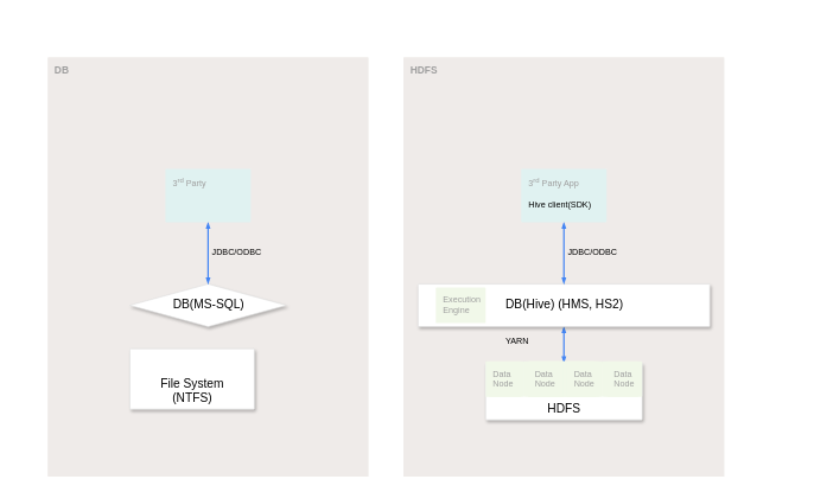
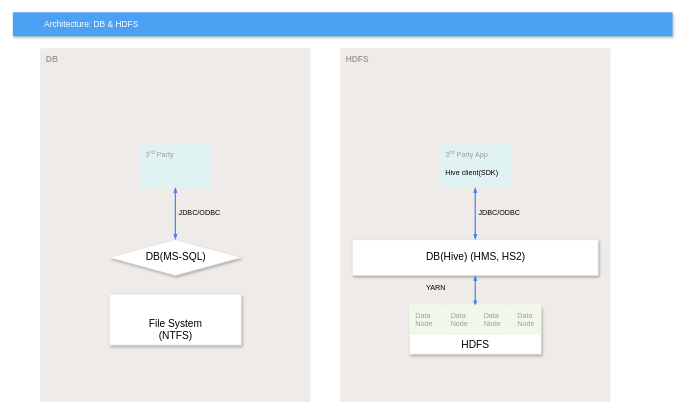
  <mxCell id="0" />
  <mxCell id="1" parent="0" />
+ <mxCell id="2" value="Architecture: DB &amp;amp; HDFS" style="fillColor=#4DA1F5;strokeColor=none;shadow=1;gradientColor=none;fontSize=14;align=left;spacingLeft=50;fontColor=#ffffff;html=1;" parent="1" vertex="1"><mxGeometry x="20.5" y="20" width="1100" height="40" as="geometry" /></mxCell>
  <mxCell id="3" value="&lt;font style=&quot;font-size: 14px&quot;&gt;&lt;b&gt;DB&lt;/b&gt;&lt;/font&gt;" style="rounded=1;absoluteArcSize=1;arcSize=2;html=1;strokeColor=none;gradientColor=none;shadow=0;dashed=0;strokeColor=none;fontSize=12;fontColor=#9E9E9E;align=left;verticalAlign=top;spacing=10;spacingTop=-4;fillColor=#EFEBE9;whiteSpace=wrap;" parent="1" vertex="1"><mxGeometry x="66" y="80" width="451" height="590" as="geometry" /></mxCell>
  <mxCell id="4" value="DB(MS-SQL)" style="rhombus;strokeColor=#dddddd;fillColor=#ffffff;shadow=1;strokeWidth=1;absoluteArcSize=1;arcSize=2;fontSize=17;fontColor=#000000;align=center;html=1;" parent="1" vertex="1"><mxGeometry x="181.5" y="399" width="220" height="60" as="geometry" /></mxCell>
- <mxCell id="5" value="&lt;font style=&quot;font-size: 17px&quot; color=&quot;#000000&quot;&gt;File System&lt;br&gt;(NTFS)&lt;/font&gt;" style="strokeColor=#dddddd;fillColor=#ffffff;shadow=1;strokeWidth=1;rounded=1;absoluteArcSize=1;arcSize=2;labelPosition=center;verticalLabelPosition=middle;align=center;verticalAlign=bottom;spacingLeft=0;fontColor=#999999;fontSize=12;whiteSpace=wrap;spacingBottom=2;html=1;" parent="1" vertex="1"><mxGeometry x="181.5" y="490" width="175" height="85" as="geometry" /></mxCell>
+ <mxCell id="5" value="&lt;font style=&quot;font-size: 17px&quot; color=&quot;#000000&quot;&gt;File System&lt;br&gt;(NTFS)&lt;/font&gt;" style="strokeColor=#dddddd;fillColor=#ffffff;shadow=1;strokeWidth=1;rounded=1;absoluteArcSize=1;arcSize=2;labelPosition=center;verticalLabelPosition=middle;align=center;verticalAlign=bottom;spacingLeft=0;fontColor=#999999;fontSize=12;whiteSpace=wrap;spacingBottom=2;html=1;" parent="1" vertex="1"><mxGeometry x="181.5" y="490" width="220" height="85" as="geometry" /></mxCell>
  <mxCell id="6" style="edgeStyle=elbowEdgeStyle;rounded=0;elbow=vertical;html=1;startArrow=blockThin;startFill=1;endArrow=blockThin;endFill=1;jettySize=auto;orthogonalLoop=1;strokeWidth=2;fontSize=10;fontColor=#999999;dashed=0;strokeColor=#4284F3;labelBackgroundColor=none;endSize=4;startSize=4;exitX=0.5;exitY=1;exitDx=0;exitDy=0;" parent="1" target="4" edge="1"><mxGeometry relative="1" as="geometry"><mxPoint x="291.5" y="312" as="sourcePoint" /><mxPoint x="291" y="398.5" as="targetPoint" /></mxGeometry></mxCell>
  <mxCell id="7" value="3&lt;sup&gt;rd&lt;/sup&gt; Party" style="points=[[0,0,0],[0.25,0,0],[0.5,0,0],[0.75,0,0],[1,0,0],[1,0.25,0],[1,0.5,0],[1,0.75,0],[1,1,0],[0.75,1,0],[0.5,1,0],[0.25,1,0],[0,1,0],[0,0.75,0],[0,0.5,0],[0,0.25,0]];rounded=1;absoluteArcSize=1;arcSize=2;html=1;strokeColor=none;gradientColor=none;shadow=0;dashed=0;fontSize=12;fontColor=#9E9E9E;align=left;verticalAlign=top;spacing=10;spacingTop=-4;fillColor=#E0F2F1;" parent="1" vertex="1"><mxGeometry x="231.5" y="237" width="120" height="75" as="geometry" /></mxCell>
  <mxCell id="8" value="JDBC/ODBC" style="text;html=1;strokeColor=none;fillColor=none;align=center;verticalAlign=middle;whiteSpace=wrap;rounded=0;" parent="1" vertex="1"><mxGeometry x="311.5" y="344.5" width="40" height="20" as="geometry" /></mxCell>
  <mxCell id="9" value="&lt;font style=&quot;font-size: 14px&quot;&gt;&lt;b&gt;HDFS&lt;/b&gt;&lt;/font&gt;" style="rounded=1;absoluteArcSize=1;arcSize=2;html=1;strokeColor=none;gradientColor=none;shadow=0;dashed=0;strokeColor=none;fontSize=12;fontColor=#9E9E9E;align=left;verticalAlign=top;spacing=10;spacingTop=-4;fillColor=#EFEBE9;whiteSpace=wrap;" parent="1" vertex="1"><mxGeometry x="566" y="80" width="451" height="590" as="geometry" /></mxCell>
  <mxCell id="10" style="edgeStyle=elbowEdgeStyle;rounded=0;elbow=vertical;html=1;startArrow=blockThin;startFill=1;endArrow=blockThin;endFill=1;jettySize=auto;orthogonalLoop=1;strokeWidth=2;fontSize=10;fontColor=#999999;dashed=0;strokeColor=#4284F3;labelBackgroundColor=none;endSize=4;startSize=4;" parent="1" source="11" target="12" edge="1"><mxGeometry relative="1" as="geometry" /></mxCell>
  <mxCell id="11" value="DB(Hive) (HMS, HS2)" style="strokeColor=#dddddd;fillColor=#ffffff;shadow=1;strokeWidth=1;rounded=1;absoluteArcSize=1;arcSize=2;fontSize=17;fontColor=#000000;align=center;html=1;" parent="1" vertex="1"><mxGeometry x="586.5" y="399" width="410" height="60" as="geometry" /></mxCell>
  <mxCell id="12" value="&lt;font color=&quot;#000000&quot;&gt;&lt;span style=&quot;font-size: 17px&quot;&gt;HDFS&lt;/span&gt;&lt;/font&gt;" style="strokeColor=#dddddd;fillColor=#ffffff;shadow=1;strokeWidth=1;rounded=1;absoluteArcSize=1;arcSize=2;labelPosition=center;verticalLabelPosition=middle;align=center;verticalAlign=bottom;spacingLeft=0;fontColor=#999999;fontSize=12;whiteSpace=wrap;spacingBottom=2;html=1;" parent="1" vertex="1"><mxGeometry x="681.5" y="510" width="220" height="80" as="geometry" /></mxCell>
  <mxCell id="13" style="edgeStyle=elbowEdgeStyle;rounded=0;elbow=vertical;html=1;startArrow=blockThin;startFill=1;endArrow=blockThin;endFill=1;jettySize=auto;orthogonalLoop=1;strokeWidth=2;fontSize=10;fontColor=#999999;dashed=0;strokeColor=#4284F3;labelBackgroundColor=none;endSize=4;startSize=4;exitX=0.5;exitY=1;exitDx=0;exitDy=0;" parent="1" target="11" edge="1"><mxGeometry relative="1" as="geometry"><mxPoint x="791.5" y="312" as="sourcePoint" /><mxPoint x="791" y="398.5" as="targetPoint" /></mxGeometry></mxCell>
  <mxCell id="14" value="3&lt;sup&gt;rd&lt;/sup&gt; Party App&lt;br&gt;&lt;br&gt;&lt;font color=&quot;#000000&quot;&gt;Hive client(SDK)&lt;/font&gt;" style="points=[[0,0,0],[0.25,0,0],[0.5,0,0],[0.75,0,0],[1,0,0],[1,0.25,0],[1,0.5,0],[1,0.75,0],[1,1,0],[0.75,1,0],[0.5,1,0],[0.25,1,0],[0,1,0],[0,0.75,0],[0,0.5,0],[0,0.25,0]];rounded=1;absoluteArcSize=1;arcSize=2;html=1;strokeColor=none;gradientColor=none;shadow=0;dashed=0;fontSize=12;fontColor=#9E9E9E;align=left;verticalAlign=top;spacing=10;spacingTop=-4;fillColor=#E0F2F1;" parent="1" vertex="1"><mxGeometry x="731.5" y="237" width="120" height="75" as="geometry" /></mxCell>
  <mxCell id="15" value="JDBC/ODBC" style="text;html=1;strokeColor=none;fillColor=none;align=center;verticalAlign=middle;whiteSpace=wrap;rounded=0;" parent="1" vertex="1"><mxGeometry x="811.5" y="344.5" width="40" height="20" as="geometry" /></mxCell>
  <mxCell id="16" value="Data&lt;br&gt;Node" style="points=[[0,0,0],[0.25,0,0],[0.5,0,0],[0.75,0,0],[1,0,0],[1,0.25,0],[1,0.5,0],[1,0.75,0],[1,1,0],[0.75,1,0],[0.5,1,0],[0.25,1,0],[0,1,0],[0,0.75,0],[0,0.5,0],[0,0.25,0]];rounded=1;absoluteArcSize=1;arcSize=2;html=1;strokeColor=none;gradientColor=none;shadow=0;dashed=0;fontSize=12;fontColor=#9E9E9E;align=left;verticalAlign=top;spacing=10;spacingTop=-4;fillColor=#F1F8E9;" parent="1" vertex="1"><mxGeometry x="686" y="507.5" width="50" height="50" as="geometry" /></mxCell>
  <mxCell id="17" value="Data&lt;br&gt;Node" style="points=[[0,0,0],[0.25,0,0],[0.5,0,0],[0.75,0,0],[1,0,0],[1,0.25,0],[1,0.5,0],[1,0.75,0],[1,1,0],[0.75,1,0],[0.5,1,0],[0.25,1,0],[0,1,0],[0,0.75,0],[0,0.5,0],[0,0.25,0]];rounded=1;absoluteArcSize=1;arcSize=2;html=1;strokeColor=none;gradientColor=none;shadow=0;dashed=0;fontSize=12;fontColor=#9E9E9E;align=left;verticalAlign=top;spacing=10;spacingTop=-4;fillColor=#F1F8E9;" parent="1" vertex="1"><mxGeometry x="736" y="507.5" width="50" height="50" as="geometry" /></mxCell>
  <mxCell id="18" value="Data&lt;br&gt;Node" style="points=[[0,0,0],[0.25,0,0],[0.5,0,0],[0.75,0,0],[1,0,0],[1,0.25,0],[1,0.5,0],[1,0.75,0],[1,1,0],[0.75,1,0],[0.5,1,0],[0.25,1,0],[0,1,0],[0,0.75,0],[0,0.5,0],[0,0.25,0]];rounded=1;absoluteArcSize=1;arcSize=2;html=1;strokeColor=none;gradientColor=none;shadow=0;dashed=0;fontSize=12;fontColor=#9E9E9E;align=left;verticalAlign=top;spacing=10;spacingTop=-4;fillColor=#F1F8E9;" parent="1" vertex="1"><mxGeometry x="786" y="507.5" width="50" height="50" as="geometry" /></mxCell>
  <mxCell id="19" value="Data&lt;br&gt;Node" style="points=[[0,0,0],[0.25,0,0],[0.5,0,0],[0.75,0,0],[1,0,0],[1,0.25,0],[1,0.5,0],[1,0.75,0],[1,1,0],[0.75,1,0],[0.5,1,0],[0.25,1,0],[0,1,0],[0,0.75,0],[0,0.5,0],[0,0.25,0]];rounded=1;absoluteArcSize=1;arcSize=2;html=1;strokeColor=none;gradientColor=none;shadow=0;dashed=0;fontSize=12;fontColor=#9E9E9E;align=left;verticalAlign=top;spacing=10;spacingTop=-4;fillColor=#F1F8E9;" parent="1" vertex="1"><mxGeometry x="846" y="507.5" width="50" height="50" as="geometry" /></mxCell>
  <mxCell id="20" value="Data&lt;br&gt;Node" style="points=[[0,0,0],[0.25,0,0],[0.5,0,0],[0.75,0,0],[1,0,0],[1,0.25,0],[1,0.5,0],[1,0.75,0],[1,1,0],[0.75,1,0],[0.5,1,0],[0.25,1,0],[0,1,0],[0,0.75,0],[0,0.5,0],[0,0.25,0]];rounded=1;absoluteArcSize=1;arcSize=2;html=1;strokeColor=none;gradientColor=none;shadow=0;dashed=0;fontSize=12;fontColor=#9E9E9E;align=left;verticalAlign=top;spacing=10;spacingTop=-4;fillColor=#F1F8E9;" parent="1" vertex="1"><mxGeometry x="791" y="507.5" width="50" height="50" as="geometry" /></mxCell>
  <mxCell id="21" value="Data&lt;br&gt;Node" style="points=[[0,0,0],[0.25,0,0],[0.5,0,0],[0.75,0,0],[1,0,0],[1,0.25,0],[1,0.5,0],[1,0.75,0],[1,1,0],[0.75,1,0],[0.5,1,0],[0.25,1,0],[0,1,0],[0,0.75,0],[0,0.5,0],[0,0.25,0]];rounded=1;absoluteArcSize=1;arcSize=2;html=1;strokeColor=none;gradientColor=none;shadow=0;dashed=0;fontSize=12;fontColor=#9E9E9E;align=left;verticalAlign=top;spacing=10;spacingTop=-4;fillColor=#F1F8E9;" parent="1" vertex="1"><mxGeometry x="741" y="507.5" width="50" height="50" as="geometry" /></mxCell>
  <mxCell id="22" value="Data&lt;br&gt;Node" style="points=[[0,0,0],[0.25,0,0],[0.5,0,0],[0.75,0,0],[1,0,0],[1,0.25,0],[1,0.5,0],[1,0.75,0],[1,1,0],[0.75,1,0],[0.5,1,0],[0.25,1,0],[0,1,0],[0,0.75,0],[0,0.5,0],[0,0.25,0]];rounded=1;absoluteArcSize=1;arcSize=2;html=1;strokeColor=none;gradientColor=none;shadow=0;dashed=0;fontSize=12;fontColor=#9E9E9E;align=left;verticalAlign=top;spacing=10;spacingTop=-4;fillColor=#F1F8E9;" parent="1" vertex="1"><mxGeometry x="681.5" y="507.5" width="50" height="50" as="geometry" /></mxCell>
  <mxCell id="23" value="Data&lt;br&gt;Node" style="points=[[0,0,0],[0.25,0,0],[0.5,0,0],[0.75,0,0],[1,0,0],[1,0.25,0],[1,0.5,0],[1,0.75,0],[1,1,0],[0.75,1,0],[0.5,1,0],[0.25,1,0],[0,1,0],[0,0.75,0],[0,0.5,0],[0,0.25,0]];rounded=1;absoluteArcSize=1;arcSize=2;html=1;strokeColor=none;gradientColor=none;shadow=0;dashed=0;fontSize=12;fontColor=#9E9E9E;align=left;verticalAlign=top;spacing=10;spacingTop=-4;fillColor=#F1F8E9;" parent="1" vertex="1"><mxGeometry x="851.5" y="507.5" width="50" height="50" as="geometry" /></mxCell>
  <mxCell id="24" value="Data&lt;br&gt;Node" style="points=[[0,0,0],[0.25,0,0],[0.5,0,0],[0.75,0,0],[1,0,0],[1,0.25,0],[1,0.5,0],[1,0.75,0],[1,1,0],[0.75,1,0],[0.5,1,0],[0.25,1,0],[0,1,0],[0,0.75,0],[0,0.5,0],[0,0.25,0]];rounded=1;absoluteArcSize=1;arcSize=2;html=1;strokeColor=none;gradientColor=none;shadow=0;dashed=0;fontSize=12;fontColor=#9E9E9E;align=left;verticalAlign=top;spacing=10;spacingTop=-4;fillColor=#F1F8E9;" parent="1" vertex="1"><mxGeometry x="796" y="507.5" width="50" height="50" as="geometry" /></mxCell>
  <mxCell id="25" value="Data&lt;br&gt;Node" style="points=[[0,0,0],[0.25,0,0],[0.5,0,0],[0.75,0,0],[1,0,0],[1,0.25,0],[1,0.5,0],[1,0.75,0],[1,1,0],[0.75,1,0],[0.5,1,0],[0.25,1,0],[0,1,0],[0,0.75,0],[0,0.5,0],[0,0.25,0]];rounded=1;absoluteArcSize=1;arcSize=2;html=1;strokeColor=none;gradientColor=none;shadow=0;dashed=0;fontSize=12;fontColor=#9E9E9E;align=left;verticalAlign=top;spacing=10;spacingTop=-4;fillColor=#F1F8E9;" parent="1" vertex="1"><mxGeometry x="741" y="507.5" width="50" height="50" as="geometry" /></mxCell>
  <mxCell id="26" value="YARN" style="text;html=1;strokeColor=none;fillColor=none;align=center;verticalAlign=middle;whiteSpace=wrap;rounded=0;" parent="1" vertex="1"><mxGeometry x="706" y="470" width="40" height="20" as="geometry" /></mxCell>
- <mxCell id="27" value="Execution&lt;br&gt;Engine" style="points=[[0,0,0],[0.25,0,0],[0.5,0,0],[0.75,0,0],[1,0,0],[1,0.25,0],[1,0.5,0],[1,0.75,0],[1,1,0],[0.75,1,0],[0.5,1,0],[0.25,1,0],[0,1,0],[0,0.75,0],[0,0.5,0],[0,0.25,0]];rounded=1;absoluteArcSize=1;arcSize=2;html=1;strokeColor=none;gradientColor=none;shadow=0;dashed=0;fontSize=12;fontColor=#9E9E9E;align=left;verticalAlign=top;spacing=10;spacingTop=-4;fillColor=#F1F8E9;" parent="1" vertex="1"><mxGeometry x="611.5" y="404" width="70" height="50" as="geometry" /></mxCell>
